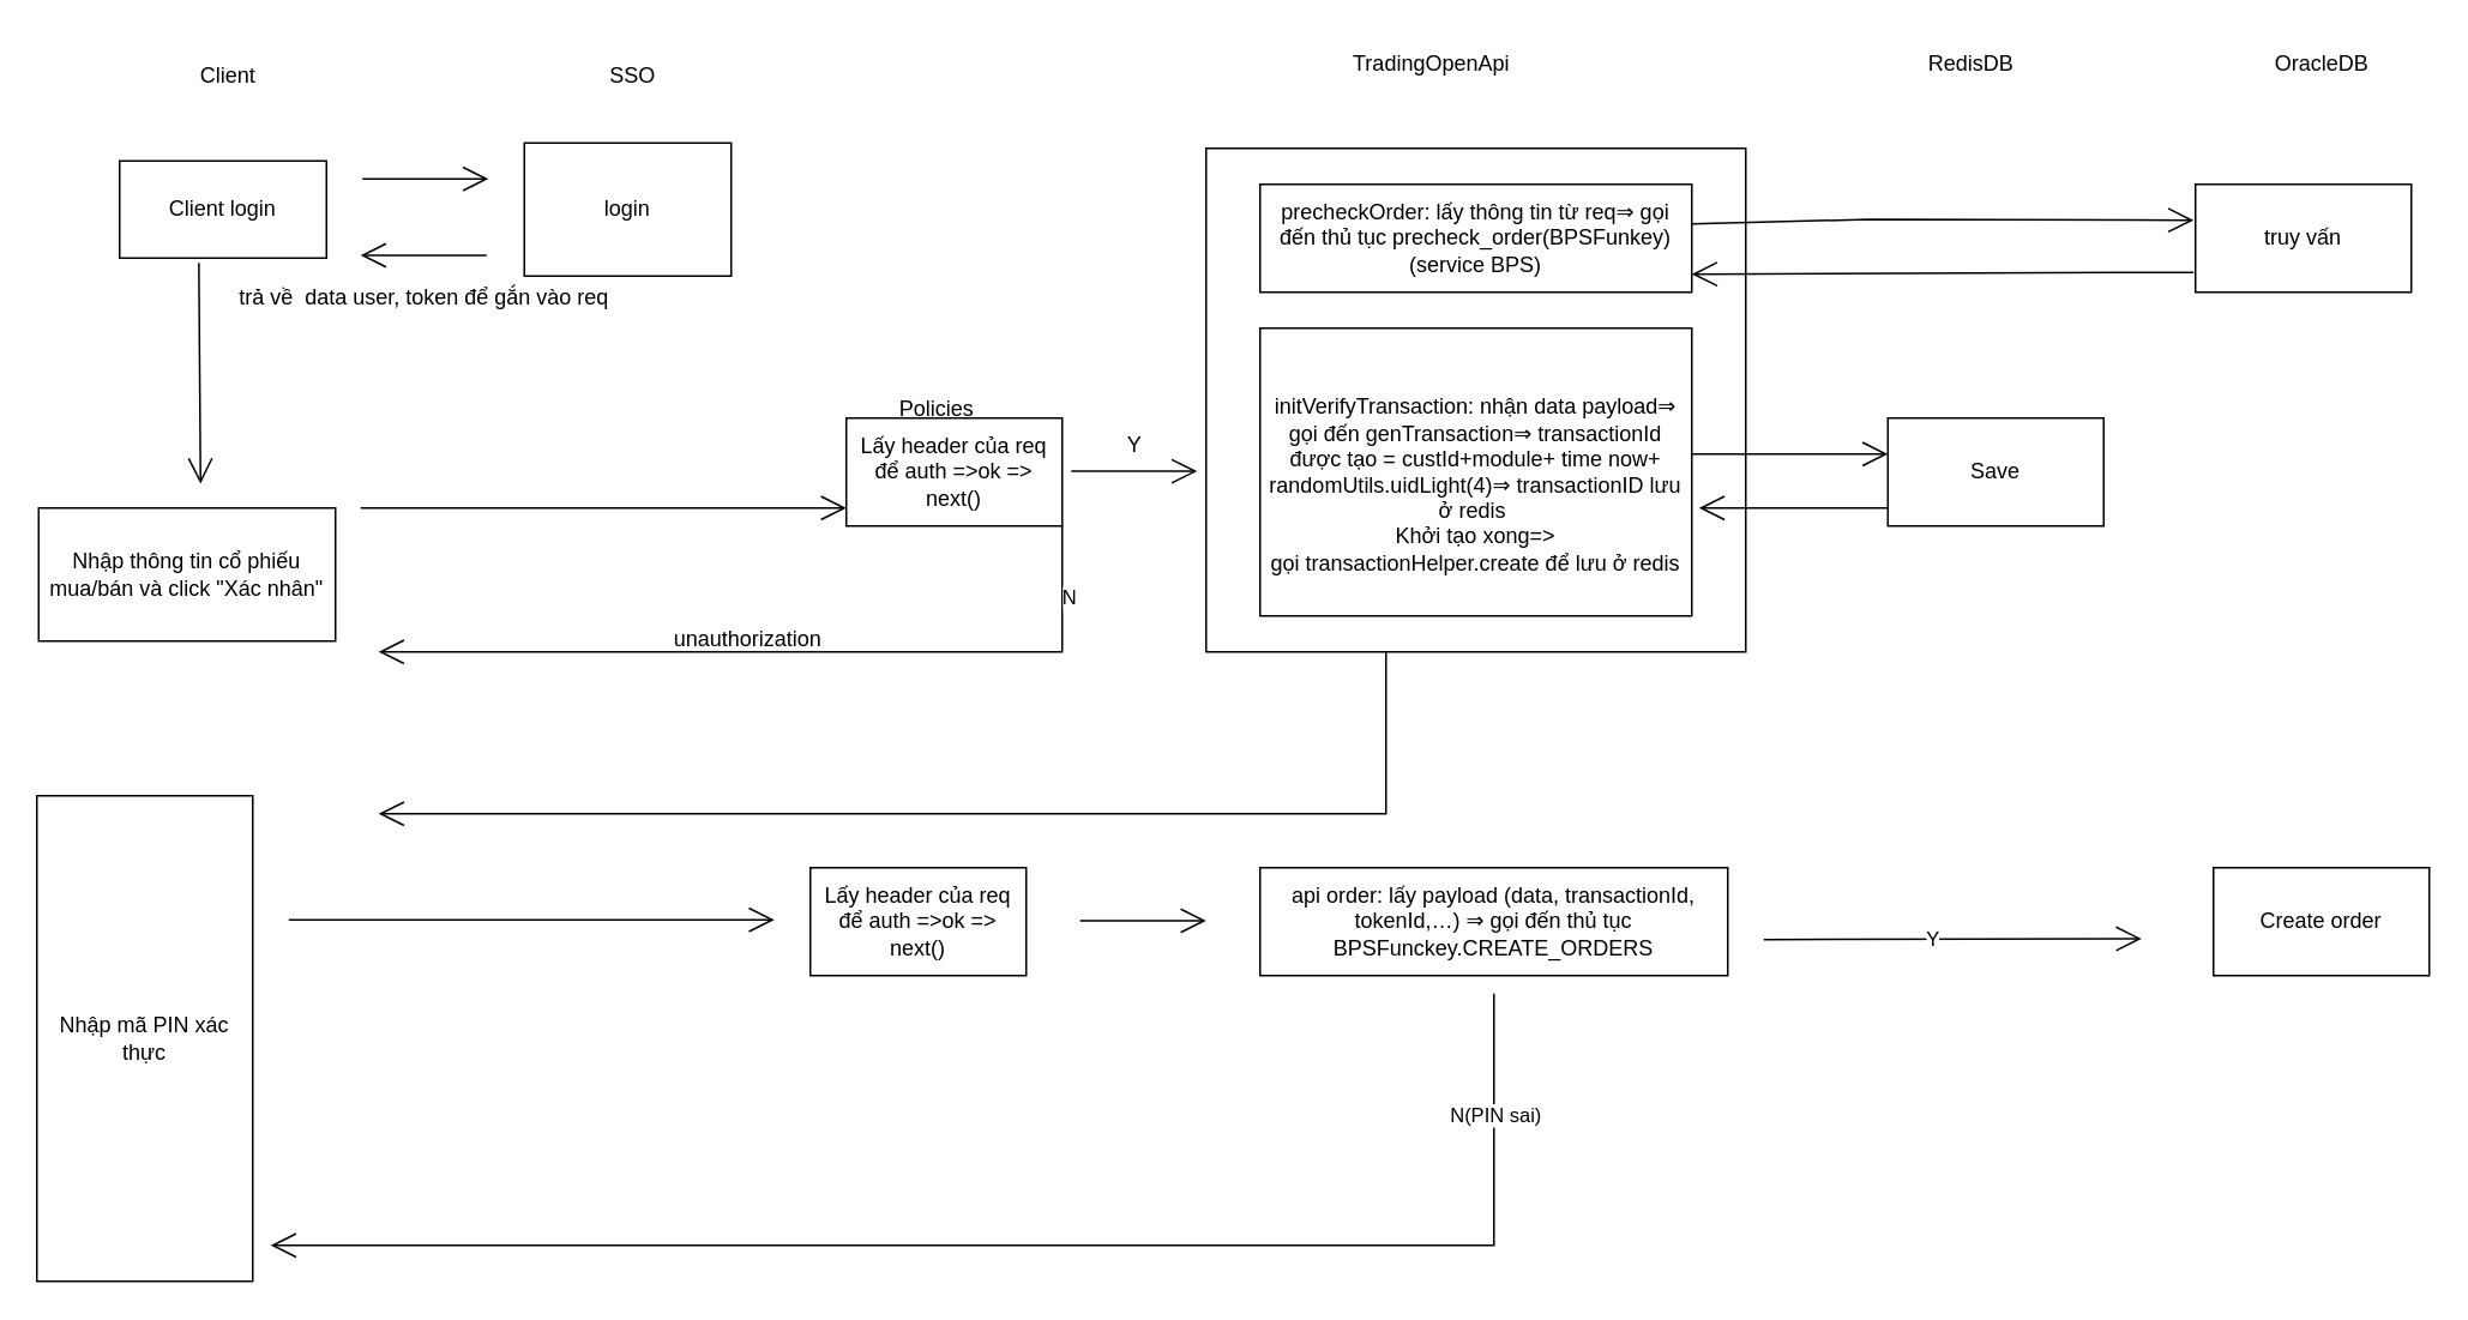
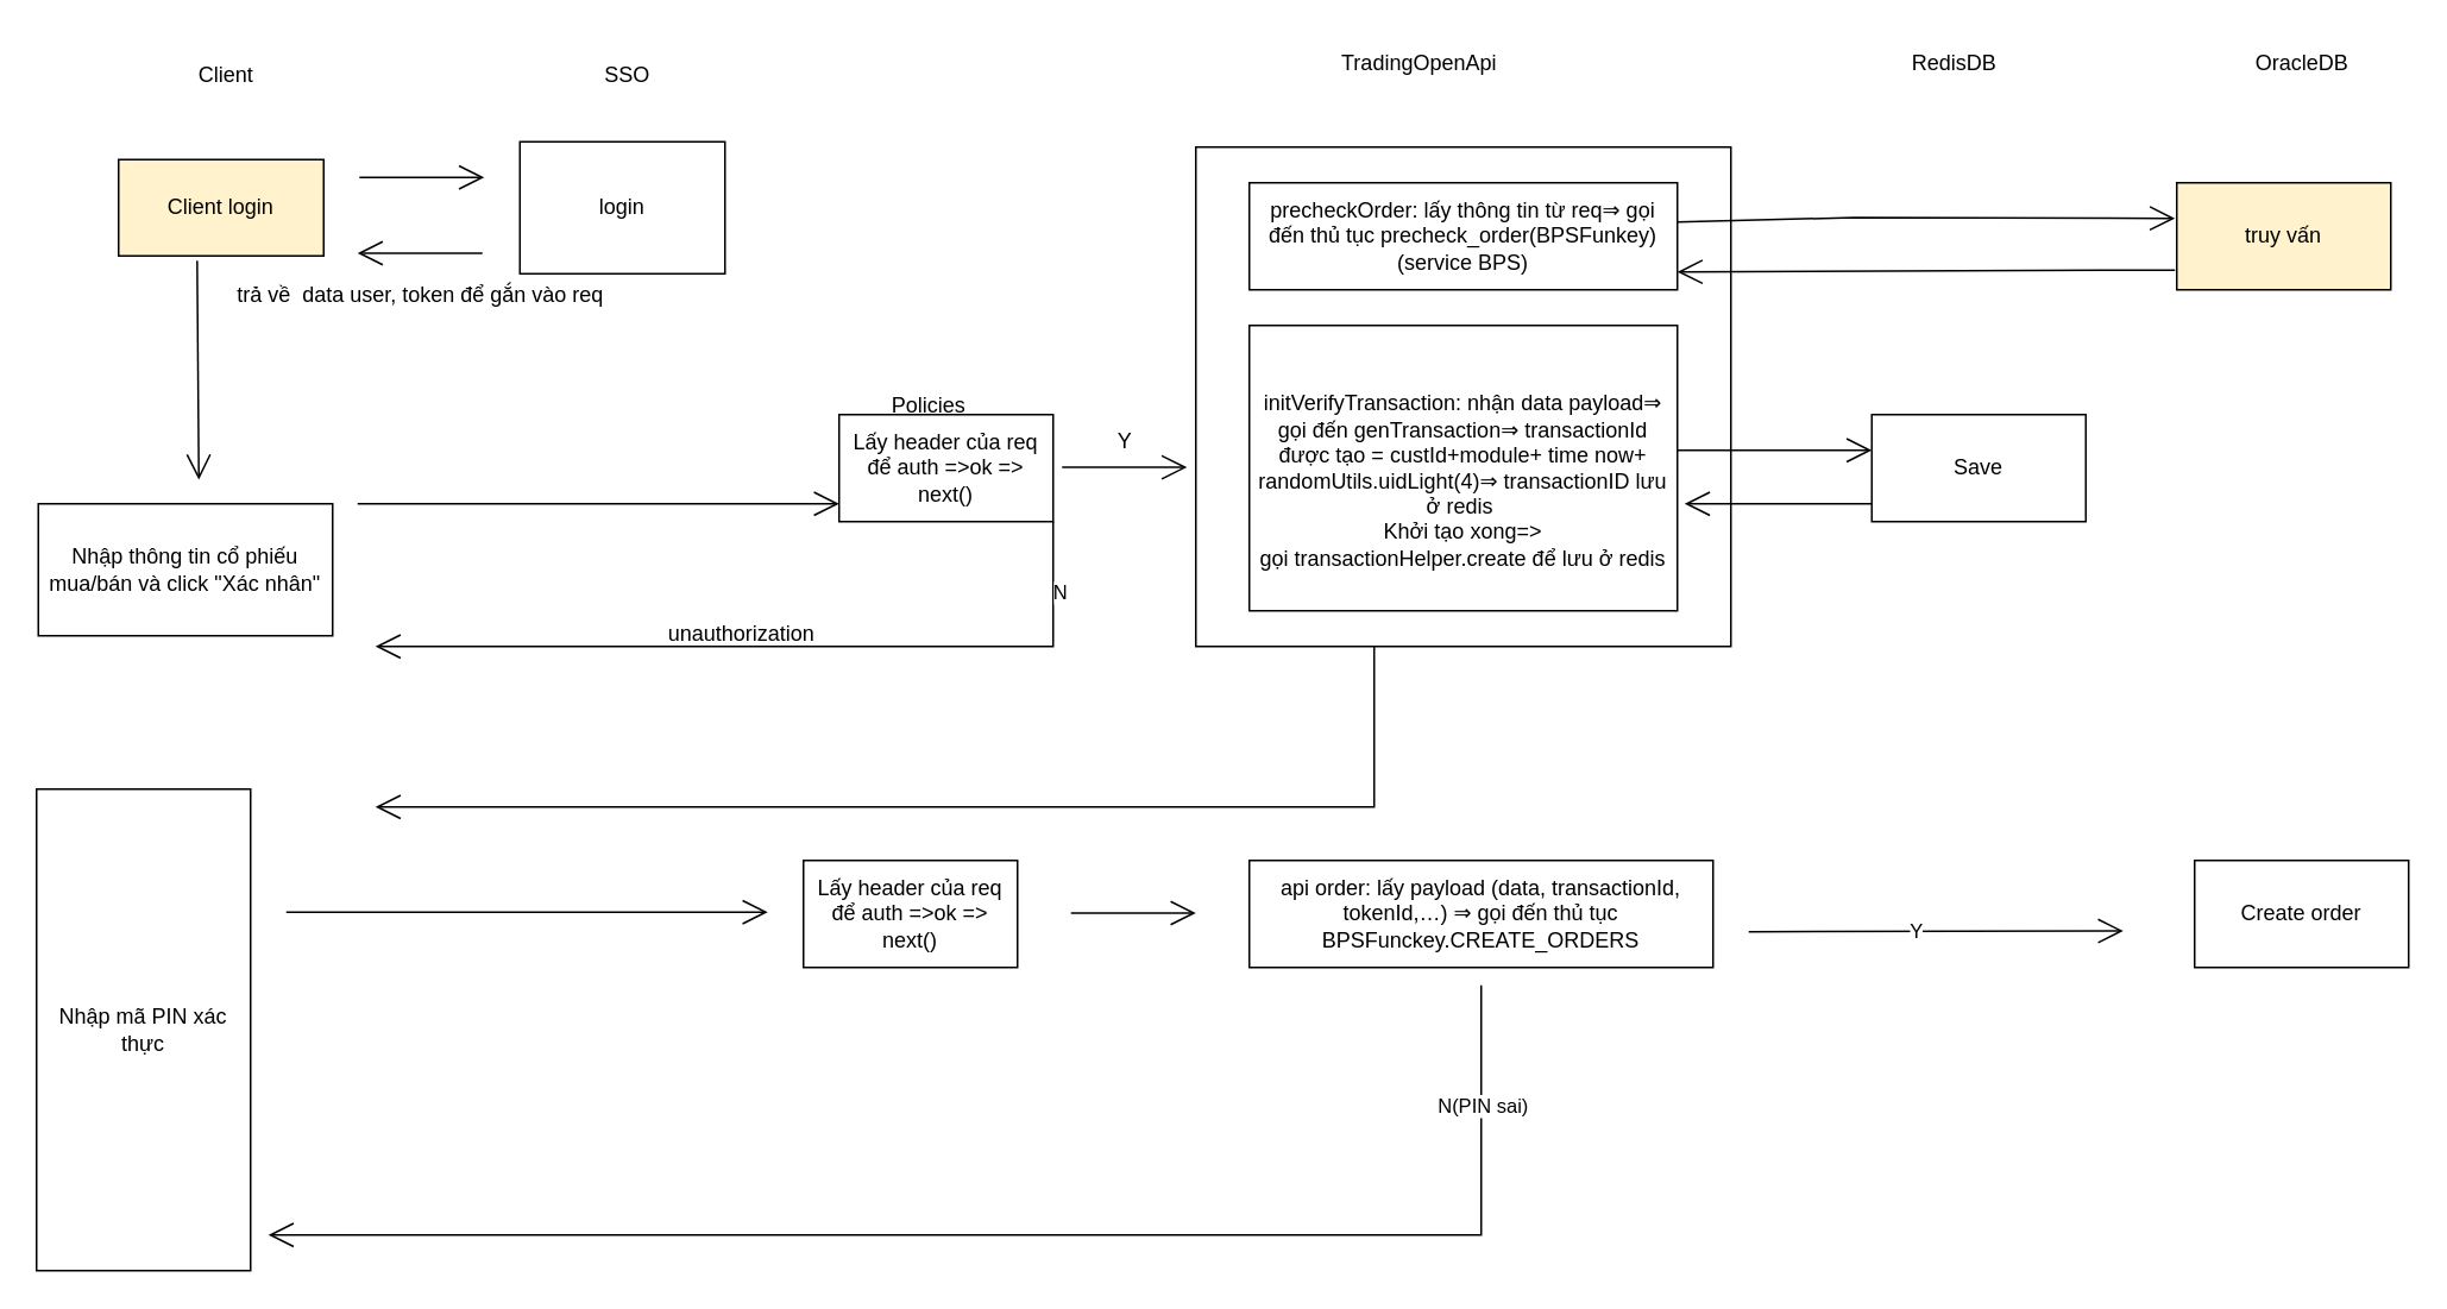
  <mxCell id="0" />
  <mxCell id="1" parent="0" />
  <mxCell id="2" value="Client" style="text;html=1;align=center;verticalAlign=middle;resizable=0;points=[];autosize=1;strokeColor=none;fillColor=none;" vertex="1" parent="1"><mxGeometry x="101" y="27" width="50" height="30" as="geometry" /></mxCell>
  <mxCell id="3" value="TradingOpenApi" style="text;html=1;align=center;verticalAlign=middle;resizable=0;points=[];autosize=1;strokeColor=none;fillColor=none;" vertex="1" parent="1"><mxGeometry x="740" y="20" width="110" height="30" as="geometry" /></mxCell>
  <mxCell id="4" value="RedisDB" style="text;html=1;align=center;verticalAlign=middle;resizable=0;points=[];autosize=1;strokeColor=none;fillColor=none;rounded=1;" vertex="1" parent="1"><mxGeometry x="1060" y="20" width="70" height="30" as="geometry" /></mxCell>
  <mxCell id="5" value="OracleDB" style="text;html=1;align=center;verticalAlign=middle;resizable=0;points=[];autosize=1;strokeColor=none;fillColor=none;" vertex="1" parent="1"><mxGeometry x="1250" y="20" width="80" height="30" as="geometry" /></mxCell>
  <mxCell id="6" value="Nhập thông tin cổ phiếu mua/bán và click &quot;Xác nhân&quot;" style="rounded=0;whiteSpace=wrap;html=1;" vertex="1" parent="1"><mxGeometry x="21" y="282" width="165" height="74" as="geometry" /></mxCell>
  <mxCell id="7" value="" style="whiteSpace=wrap;html=1;fillStyle=auto;gradientColor=none;fillColor=default;strokeColor=default;" vertex="1" parent="1"><mxGeometry x="670" y="82" width="300" height="280" as="geometry" /></mxCell>
- <mxCell id="8" value="truy vấn" style="rounded=0;whiteSpace=wrap;html=1;" vertex="1" parent="1"><mxGeometry x="1220" y="102" width="120" height="60" as="geometry" /></mxCell>
+ <mxCell id="8" value="truy vấn" style="rounded=0;whiteSpace=wrap;html=1;fillColor=#fff2cc;" vertex="1" parent="1"><mxGeometry x="1220" y="102" width="120" height="60" as="geometry" /></mxCell>
  <mxCell id="9" value="" style="endArrow=open;endFill=1;endSize=12;html=1;rounded=0;exitX=1;exitY=0.367;exitDx=0;exitDy=0;exitPerimeter=0;" edge="1" parent="1" source="32"><mxGeometry width="160" relative="1" as="geometry"><mxPoint x="969" y="121.5" as="sourcePoint" /><mxPoint x="1219" y="122" as="targetPoint" /><Array as="points"><mxPoint x="1039" y="121.5" /></Array></mxGeometry></mxCell>
  <mxCell id="10" value="" style="endArrow=open;endFill=1;endSize=12;html=1;rounded=0;entryX=1;entryY=0.833;entryDx=0;entryDy=0;entryPerimeter=0;" edge="1" parent="1" target="32"><mxGeometry width="160" relative="1" as="geometry"><mxPoint x="1219" y="151" as="sourcePoint" /><mxPoint x="969" y="151" as="targetPoint" /><Array as="points"><mxPoint x="1179" y="151" /></Array></mxGeometry></mxCell>
  <mxCell id="11" value="Save" style="rounded=0;whiteSpace=wrap;html=1;" vertex="1" parent="1"><mxGeometry x="1049" y="232" width="120" height="60" as="geometry" /></mxCell>
  <mxCell id="12" value="" style="endArrow=open;endFill=1;endSize=12;html=1;rounded=0;exitX=0.958;exitY=0.438;exitDx=0;exitDy=0;exitPerimeter=0;" edge="1" parent="1" source="31"><mxGeometry width="160" relative="1" as="geometry"><mxPoint x="979" y="252" as="sourcePoint" /><mxPoint x="1049" y="252" as="targetPoint" /><Array as="points"><mxPoint x="1049" y="252" /></Array></mxGeometry></mxCell>
  <mxCell id="13" value="" style="endArrow=open;endFill=1;endSize=12;html=1;rounded=0;entryX=1.017;entryY=0.625;entryDx=0;entryDy=0;entryPerimeter=0;" edge="1" parent="1" target="31"><mxGeometry width="160" relative="1" as="geometry"><mxPoint x="1049" y="282" as="sourcePoint" /><mxPoint x="979" y="282" as="targetPoint" /><Array as="points"><mxPoint x="1049" y="282" /></Array></mxGeometry></mxCell>
  <mxCell id="14" value="SSO" style="text;html=1;align=center;verticalAlign=middle;resizable=0;points=[];autosize=1;strokeColor=none;fillColor=none;" vertex="1" parent="1"><mxGeometry x="326" y="27" width="50" height="30" as="geometry" /></mxCell>
- <mxCell id="15" value="Client login" style="whiteSpace=wrap;html=1;" vertex="1" parent="1"><mxGeometry x="66" y="89" width="115" height="54" as="geometry" /></mxCell>
+ <mxCell id="15" value="Client login" style="whiteSpace=wrap;html=1;fillColor=#fff2cc;" vertex="1" parent="1"><mxGeometry x="66" y="89" width="115" height="54" as="geometry" /></mxCell>
  <mxCell id="16" value="login" style="rounded=0;whiteSpace=wrap;html=1;" vertex="1" parent="1"><mxGeometry x="291" y="79" width="115" height="74" as="geometry" /></mxCell>
  <mxCell id="17" value="" style="endArrow=open;endFill=1;endSize=12;html=1;rounded=0;exitX=1;exitY=0.5;exitDx=0;exitDy=0;" edge="1" parent="1"><mxGeometry width="160" relative="1" as="geometry"><mxPoint x="201" y="99" as="sourcePoint" /><mxPoint x="271" y="99" as="targetPoint" /><Array as="points"><mxPoint x="271" y="99" /></Array></mxGeometry></mxCell>
  <mxCell id="18" value="" style="endArrow=open;endFill=1;endSize=12;html=1;rounded=0;" edge="1" parent="1"><mxGeometry width="160" relative="1" as="geometry"><mxPoint x="270" y="141.5" as="sourcePoint" /><mxPoint x="200" y="141.5" as="targetPoint" /><Array as="points"><mxPoint x="270" y="141.5" /></Array></mxGeometry></mxCell>
  <mxCell id="19" value="trả về&amp;nbsp; data user, token để gắn vào req" style="text;html=1;align=center;verticalAlign=middle;resizable=0;points=[];autosize=1;strokeColor=none;fillColor=none;" vertex="1" parent="1"><mxGeometry x="120" y="150" width="230" height="30" as="geometry" /></mxCell>
  <mxCell id="20" value="" style="endArrow=open;endFill=1;endSize=12;html=1;rounded=0;exitX=0.383;exitY=1.05;exitDx=0;exitDy=0;exitPerimeter=0;" edge="1" parent="1" source="15"><mxGeometry width="160" relative="1" as="geometry"><mxPoint x="41" y="268.5" as="sourcePoint" /><mxPoint x="111" y="268.5" as="targetPoint" /><Array as="points"><mxPoint x="111" y="268.5" /></Array></mxGeometry></mxCell>
  <mxCell id="21" value="" style="endArrow=open;endFill=1;endSize=12;html=1;rounded=0;" edge="1" parent="1"><mxGeometry width="160" relative="1" as="geometry"><mxPoint x="200" y="282" as="sourcePoint" /><mxPoint x="470" y="282" as="targetPoint" /><Array as="points"><mxPoint x="470" y="282" /></Array></mxGeometry></mxCell>
  <mxCell id="22" value="Lấy header của req để auth =&amp;gt;ok =&amp;gt; next()" style="rounded=0;whiteSpace=wrap;html=1;" vertex="1" parent="1"><mxGeometry x="470" y="232" width="120" height="60" as="geometry" /></mxCell>
  <mxCell id="23" value="" style="endArrow=open;endFill=1;endSize=12;html=1;rounded=0;exitX=1;exitY=0.5;exitDx=0;exitDy=0;" edge="1" parent="1"><mxGeometry width="160" relative="1" as="geometry"><mxPoint x="595" y="261.58" as="sourcePoint" /><mxPoint x="665" y="261.58" as="targetPoint" /><Array as="points"><mxPoint x="665" y="261.58" /></Array></mxGeometry></mxCell>
  <mxCell id="24" value="Y" style="text;html=1;align=center;verticalAlign=middle;resizable=0;points=[];autosize=1;strokeColor=none;fillColor=none;" vertex="1" parent="1"><mxGeometry x="615" y="232" width="30" height="30" as="geometry" /></mxCell>
  <mxCell id="25" value="Policies" style="text;html=1;align=center;verticalAlign=middle;resizable=0;points=[];autosize=1;strokeColor=none;fillColor=none;" vertex="1" parent="1"><mxGeometry x="490" y="212" width="60" height="30" as="geometry" /></mxCell>
  <mxCell id="26" value="" style="endArrow=open;endFill=1;endSize=12;html=1;rounded=0;" edge="1" parent="1"><mxGeometry width="160" relative="1" as="geometry"><mxPoint x="590" y="292" as="sourcePoint" /><mxPoint x="210" y="362" as="targetPoint" /><Array as="points"><mxPoint x="590" y="362" /></Array></mxGeometry></mxCell>
  <mxCell id="27" value="N" style="edgeLabel;html=1;align=center;verticalAlign=middle;resizable=0;points=[];" vertex="1" connectable="0" parent="26"><mxGeometry x="-0.827" y="3" relative="1" as="geometry"><mxPoint as="offset" /></mxGeometry></mxCell>
  <mxCell id="28" value="unauthorization" style="text;html=1;align=center;verticalAlign=middle;resizable=0;points=[];autosize=1;strokeColor=none;fillColor=none;" vertex="1" parent="1"><mxGeometry x="360" y="340" width="110" height="30" as="geometry" /></mxCell>
  <mxCell id="29" value="" style="endArrow=open;endFill=1;endSize=12;html=1;rounded=0;" edge="1" parent="1"><mxGeometry width="160" relative="1" as="geometry"><mxPoint x="770" y="362" as="sourcePoint" /><mxPoint x="210" y="452" as="targetPoint" /><Array as="points"><mxPoint x="770" y="452" /></Array></mxGeometry></mxCell>
  <mxCell id="30" value="Nhập mã PIN xác thực" style="rounded=0;whiteSpace=wrap;html=1;" vertex="1" parent="1"><mxGeometry x="20" y="442" width="120" height="270" as="geometry" /></mxCell>
  <mxCell id="31" value="&lt;br&gt;initVerifyTransaction: nhận data payload⇒ gọi đến genTransaction⇒ transactionId được tạo = custId+module+ time now+ randomUtils.uidLight(4)⇒ transactionID lưu ở redis&amp;nbsp;&lt;br&gt;&lt;div&gt;Khởi tạo xong=&amp;gt; gọi&amp;nbsp;&lt;span style=&quot;background-color: initial;&quot;&gt;transactionHelper.create để lưu ở redis&lt;/span&gt;&lt;/div&gt;" style="whiteSpace=wrap;html=1;fillStyle=auto;gradientColor=none;fillColor=default;strokeColor=default;" vertex="1" parent="1"><mxGeometry x="700" y="182" width="240" height="160" as="geometry" /></mxCell>
  <mxCell id="32" value="precheckOrder: lấy thông tin từ req⇒ gọi đến thủ tục precheck_order(BPSFunkey) (service BPS)" style="rounded=0;whiteSpace=wrap;html=1;" vertex="1" parent="1"><mxGeometry x="700" y="102" width="240" height="60" as="geometry" /></mxCell>
  <mxCell id="33" value="" style="endArrow=open;endFill=1;endSize=12;html=1;rounded=0;" edge="1" parent="1"><mxGeometry width="160" relative="1" as="geometry"><mxPoint x="160" y="511" as="sourcePoint" /><mxPoint x="430" y="511" as="targetPoint" /><Array as="points"><mxPoint x="430" y="511" /></Array></mxGeometry></mxCell>
  <mxCell id="34" value="Lấy header của req để auth =&amp;gt;ok =&amp;gt; next()" style="rounded=0;whiteSpace=wrap;html=1;" vertex="1" parent="1"><mxGeometry x="450" y="482" width="120" height="60" as="geometry" /></mxCell>
  <mxCell id="35" value="" style="endArrow=open;endFill=1;endSize=12;html=1;rounded=0;exitX=1;exitY=0.5;exitDx=0;exitDy=0;" edge="1" parent="1"><mxGeometry width="160" relative="1" as="geometry"><mxPoint x="600" y="511.5" as="sourcePoint" /><mxPoint x="670" y="511.5" as="targetPoint" /><Array as="points"><mxPoint x="670" y="511.5" /></Array></mxGeometry></mxCell>
  <mxCell id="36" value="api order: lấy payload (data, transactionId, tokenId,…) ⇒ gọi đến thủ tục BPSFunckey.CREATE_ORDERS" style="rounded=0;whiteSpace=wrap;html=1;" vertex="1" parent="1"><mxGeometry x="700" y="482" width="260" height="60" as="geometry" /></mxCell>
  <mxCell id="37" value="Create order" style="rounded=0;whiteSpace=wrap;html=1;" vertex="1" parent="1"><mxGeometry x="1230" y="482" width="120" height="60" as="geometry" /></mxCell>
  <mxCell id="38" value="" style="endArrow=open;endFill=1;endSize=12;html=1;rounded=0;" edge="1" parent="1"><mxGeometry width="160" relative="1" as="geometry"><mxPoint x="980" y="522" as="sourcePoint" /><mxPoint x="1190" y="521.5" as="targetPoint" /><Array as="points"><mxPoint x="1190" y="521.5" /></Array></mxGeometry></mxCell>
  <mxCell id="39" value="Y" style="edgeLabel;html=1;align=center;verticalAlign=middle;resizable=0;points=[];" vertex="1" connectable="0" parent="38"><mxGeometry x="-0.105" relative="1" as="geometry"><mxPoint as="offset" /></mxGeometry></mxCell>
  <mxCell id="40" value="" style="endArrow=open;endFill=1;endSize=12;html=1;rounded=0;" edge="1" parent="1"><mxGeometry width="160" relative="1" as="geometry"><mxPoint x="830" y="552" as="sourcePoint" /><mxPoint x="150" y="692" as="targetPoint" /><Array as="points"><mxPoint x="830" y="692" /></Array></mxGeometry></mxCell>
  <mxCell id="41" value="N(PIN sai)" style="edgeLabel;html=1;align=center;verticalAlign=middle;resizable=0;points=[];" vertex="1" connectable="0" parent="40"><mxGeometry x="-0.836" relative="1" as="geometry"><mxPoint as="offset" /></mxGeometry></mxCell>
